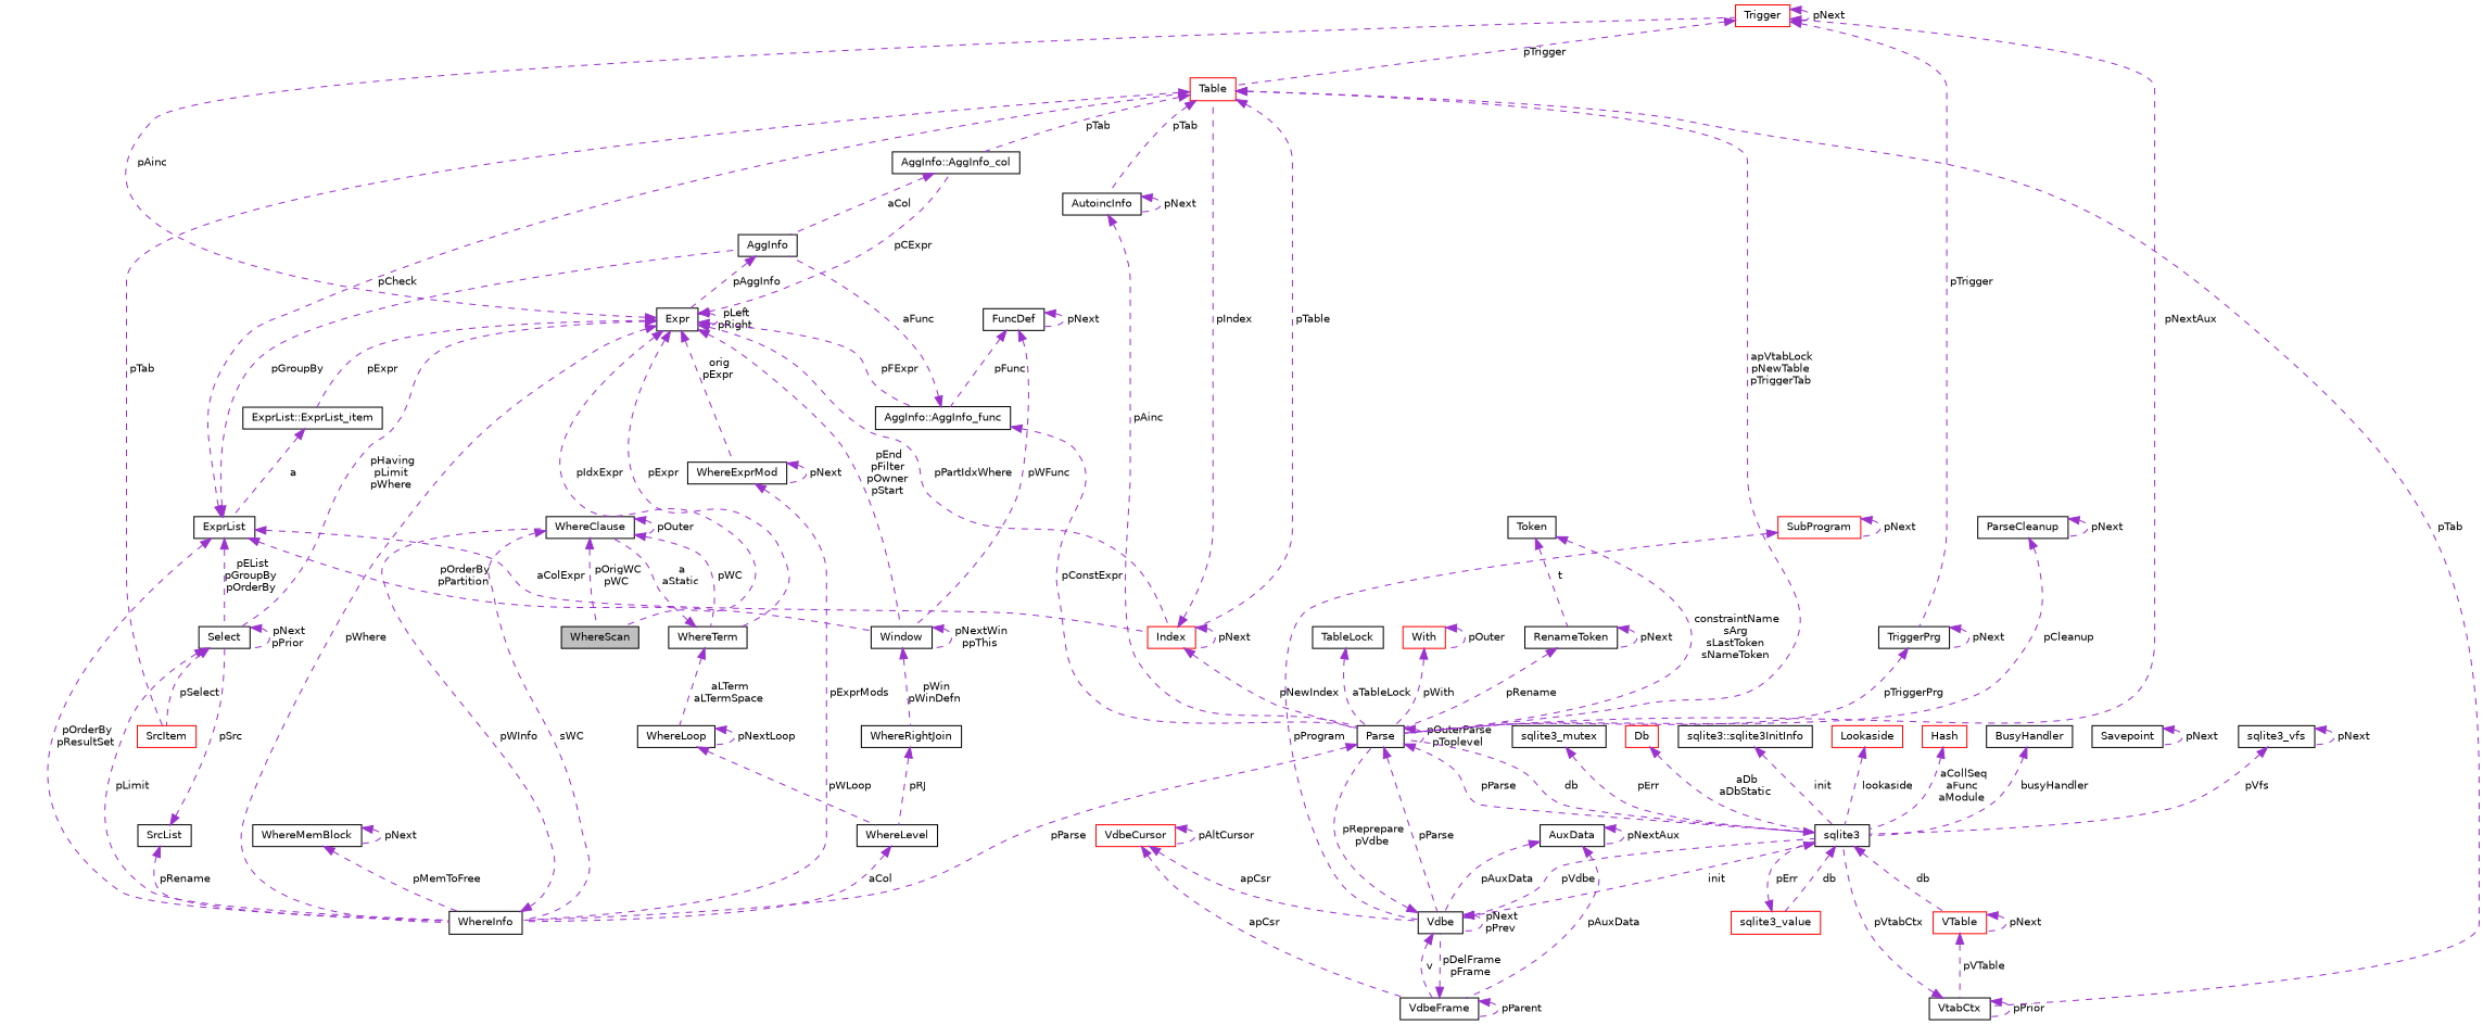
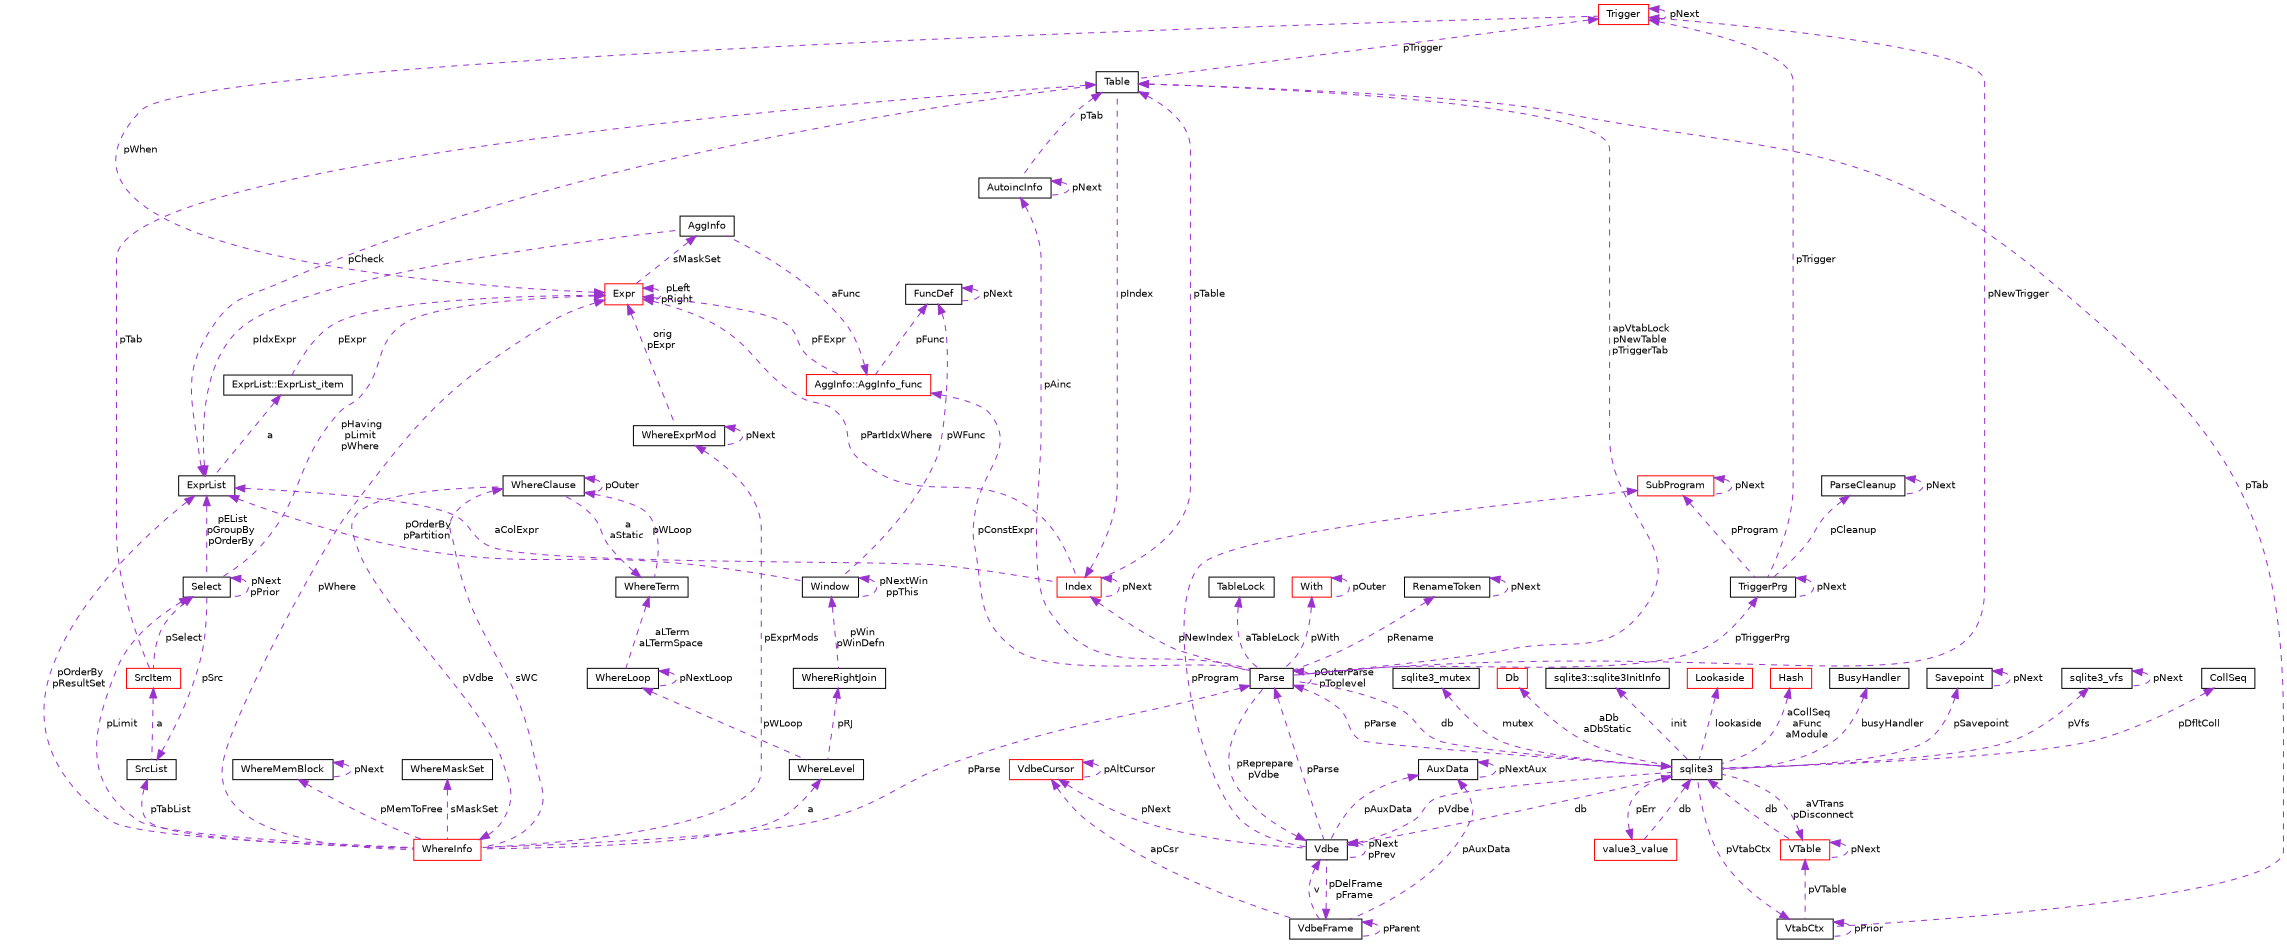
  digraph {
    node [color=black fillcolor=white fontname=Helvetica fontsize=10 shape=record style=filled]
    edge [color=darkorchid3 dir=back fontname=Helvetica fontsize=10 labelfontname=Helvetica labelfontsize=10 style=dashed]
-   n1 [fillcolor=grey75 fontcolor=black height=0.2 label=WhereScan width=0.4]
    n2 [height=0.2 label=WhereClause width=0.4]
-   n3 [height=0.2 label=WhereInfo width=0.4]
+   n3 [color=red height=0.2 label=WhereInfo width=0.4]
    n4 [height=0.2 label=WhereTerm width=0.4]
    n5 [height=0.2 label=WhereLoop width=0.4]
    n6 [height=0.2 label=Parse width=0.4]
    n7 [height=0.2 label=sqlite3 width=0.4]
    n8 [height=0.2 label=Vdbe width=0.4]
-   n9 [color=red height=0.2 label=sqlite3_value width=0.4]
+   n9 [color=red height=0.2 label=value3_value width=0.4]
    n10 [color=red height=0.2 label=VTable width=0.4]
    n11 [height=0.2 label=VdbeFrame width=0.4]
    n12 [height=0.2 label=VtabCtx width=0.4]
    n13 [height=0.2 label=sqlite3_vfs width=0.4]
    n14 [color=red height=0.2 label=VdbeCursor width=0.4]
    n15 [height=0.2 label=AuxData width=0.4]
    n16 [color=red height=0.2 label=SubProgram width=0.4]
    n17 [height=0.2 label=TriggerPrg width=0.4]
+   n18 [height=0.2 label=CollSeq width=0.4]
    n19 [height=0.2 label=sqlite3_mutex width=0.4]
    n20 [color=red height=0.2 label=Db width=0.4]
    n21 [height=0.2 label="sqlite3::sqlite3InitInfo" width=0.4]
    n22 [color=red height=0.2 label=Lookaside width=0.4]
    n23 [color=red height=0.2 label=Hash width=0.4]
-   n24 [color=red height=0.2 label=Table width=0.4]
+   n24 [height=0.2 label=Table width=0.4]
    n25 [color=red height=0.2 label=Index width=0.4]
-   n26 [height=0.2 label="AggInfo::AggInfo_col" width=0.4]
    n27 [height=0.2 label=AutoincInfo width=0.4]
    n28 [color=red height=0.2 label=SrcItem width=0.4]
    n29 [height=0.2 label=AggInfo width=0.4]
    n30 [height=0.2 label=SrcList width=0.4]
-   n31 [height=0.2 label=Expr width=0.4]
+   n31 [color=red height=0.2 label=Expr width=0.4]
    n32 [height=0.2 label="ExprList::ExprList_item" width=0.4]
-   n33 [height=0.2 label="AggInfo::AggInfo_func" width=0.4]
+   n33 [color=red height=0.2 label="AggInfo::AggInfo_func" width=0.4]
    n34 [color=red height=0.2 label=Trigger width=0.4]
    n35 [height=0.2 label=Select width=0.4]
    n36 [height=0.2 label=Window width=0.4]
    n37 [height=0.2 label=WhereExprMod width=0.4]
    n38 [height=0.2 label=ExprList width=0.4]
    n39 [height=0.2 label=WhereRightJoin width=0.4]
    n40 [height=0.2 label=FuncDef width=0.4]
    n41 [height=0.2 label=BusyHandler width=0.4]
    n42 [height=0.2 label=Savepoint width=0.4]
-   n43 [height=0.2 label=Token width=0.4]
    n44 [height=0.2 label=RenameToken width=0.4]
    n45 [height=0.2 label=TableLock width=0.4]
    n46 [height=0.2 label=ParseCleanup width=0.4]
    n47 [color=red height=0.2 label=With width=0.4]
    n48 [height=0.2 label=WhereLevel width=0.4]
    n49 [height=0.2 label=WhereMemBlock width=0.4]
-   n2 -> n1 [label=" pOrigWC\npWC"]
+   n50 [height=0.2 label=WhereMaskSet width=0.4]
    n2 -> n2 [label=" pOuter"]
    n2 -> n3 [label=" sWC"]
-   n2 -> n4 [label=" pWC"]
-   n3 -> n2 [label=" pWInfo"]
+   n2 -> n4 [label=" pWLoop"]
+   n3 -> n2 [label=" pVdbe"]
    n4 -> n2 [label=" a\naStatic"]
    n4 -> n5 [label=" aLTerm\naLTermSpace"]
    n5 -> n5 [label=" pNextLoop"]
    n5 -> n48 [label=" pWLoop"]
    n6 -> n3 [label=" pParse"]
    n6 -> n6 [label=" pOuterParse\npToplevel"]
    n6 -> n7 [label=" pParse"]
    n6 -> n8 [label=" pParse"]
    n7 -> n6 [label=" db"]
-   n7 -> n8 [label=" init"]
+   n7 -> n8 [label=" db"]
    n7 -> n9 [label=" db"]
    n7 -> n10 [label=" db"]
    n8 -> n6 [label=" pReprepare\npVdbe"]
    n8 -> n7 [label=" pVdbe"]
    n8 -> n8 [label=" pNext\npPrev"]
    n8 -> n11 [label=" v"]
    n9 -> n7 [label=" pErr"]
+   n10 -> n7 [label=" aVTrans\npDisconnect"]
    n10 -> n10 [label=" pNext"]
    n10 -> n12 [label=" pVTable"]
    n11 -> n8 [label=" pDelFrame\npFrame"]
    n11 -> n11 [label=" pParent"]
    n12 -> n7 [label=" pVtabCtx"]
    n12 -> n12 [label=" pPrior"]
    n13 -> n7 [label=" pVfs"]
    n13 -> n13 [label=" pNext"]
-   n14 -> n8 [label=" apCsr"]
+   n14 -> n8 [label=" pNext"]
    n14 -> n11 [label=" apCsr"]
    n14 -> n14 [label=" pAltCursor"]
    n15 -> n8 [label=" pAuxData"]
    n15 -> n11 [label=" pAuxData"]
    n15 -> n15 [label=" pNextAux"]
    n16 -> n8 [label=" pProgram"]
    n16 -> n16 [label=" pNext"]
+   n16 -> n17 [label=" pProgram"]
    n17 -> n6 [label=" pTriggerPrg"]
    n17 -> n17 [label=" pNext"]
-   n19 -> n7 [label=" pErr"]
+   n18 -> n7 [label=" pDfltColl"]
+   n19 -> n7 [label=" mutex"]
    n20 -> n7 [label=" aDb\naDbStatic"]
    n21 -> n7 [label=" init"]
    n22 -> n7 [label=" lookaside"]
    n23 -> n7 [label=" aCollSeq\naFunc\naModule"]
    n24 -> n6 [label=" apVtabLock\npNewTable\npTriggerTab"]
    n24 -> n12 [label=" pTab"]
    n24 -> n25 [label=" pTable"]
-   n24 -> n26 [label=" pTab"]
    n24 -> n27 [label=" pTab"]
    n24 -> n28 [label=" pTab"]
    n25 -> n6 [label=" pNewIndex"]
    n25 -> n24 [label=" pIndex"]
    n25 -> n25 [label=" pNext"]
-   n26 -> n29 [label=" aCol"]
    n27 -> n6 [label=" pAinc"]
    n27 -> n27 [label=" pNext"]
-   n29 -> n31 [label=" pAggInfo"]
-   n30 -> n3 [label=" pRename"]
+   n28 -> n30 [label=" a"]
+   n29 -> n31 [label=" sMaskSet"]
+   n30 -> n3 [label=" pTabList"]
    n30 -> n35 [label=" pSrc"]
-   n31 -> n1 [label=" pIdxExpr"]
    n31 -> n3 [label=" pWhere"]
-   n31 -> n4 [label=" pExpr"]
    n31 -> n25 [label=" pPartIdxWhere"]
-   n31 -> n26 [label=" pCExpr"]
    n31 -> n31 [label=" pLeft\npRight"]
    n31 -> n32 [label=" pExpr"]
    n31 -> n33 [label=" pFExpr"]
-   n31 -> n34 [label=" pAinc"]
+   n31 -> n34 [label=" pWhen"]
    n31 -> n35 [label=" pHaving\npLimit\npWhere"]
-   n31 -> n36 [label=" pEnd\npFilter\npOwner\npStart"]
    n31 -> n37 [label=" orig\npExpr"]
    n32 -> n38 [label=" a"]
    n33 -> n6 [label=" pConstExpr"]
    n33 -> n29 [label=" aFunc"]
-   n34 -> n6 [label=" pNextAux"]
+   n34 -> n6 [label=" pNewTrigger"]
    n34 -> n17 [label=" pTrigger"]
    n34 -> n24 [label=" pTrigger"]
    n34 -> n34 [label=" pNext"]
    n35 -> n3 [label=" pLimit"]
    n35 -> n28 [label=" pSelect"]
    n35 -> n35 [label=" pNext\npPrior"]
    n36 -> n36 [label=" pNextWin\nppThis"]
    n36 -> n39 [label=" pWin\npWinDefn"]
    n37 -> n3 [label=" pExprMods"]
    n37 -> n37 [label=" pNext"]
    n38 -> n3 [label=" pOrderBy\npResultSet"]
    n38 -> n24 [label=" pCheck"]
    n38 -> n25 [label=" aColExpr"]
-   n38 -> n29 [label=" pGroupBy"]
+   n38 -> n29 [label=" pIdxExpr"]
    n38 -> n35 [label=" pEList\npGroupBy\npOrderBy"]
    n38 -> n36 [label=" pOrderBy\npPartition"]
    n39 -> n48 [label=" pRJ"]
    n40 -> n33 [label=" pFunc"]
    n40 -> n36 [label=" pWFunc"]
    n40 -> n40 [label=" pNext"]
    n41 -> n7 [label=" busyHandler"]
+   n42 -> n7 [label=" pSavepoint"]
    n42 -> n42 [label=" pNext"]
-   n43 -> n6 [label=" constraintName\nsArg\nsLastToken\nsNameToken"]
-   n43 -> n44 [label=" t"]
    n44 -> n6 [label=" pRename"]
    n44 -> n44 [label=" pNext"]
    n45 -> n6 [label=" aTableLock"]
-   n46 -> n6 [label=" pCleanup"]
+   n46 -> n17 [label=" pCleanup"]
    n46 -> n46 [label=" pNext"]
    n47 -> n6 [label=" pWith"]
    n47 -> n47 [label=" pOuter"]
-   n48 -> n3 [label=" aCol"]
+   n48 -> n3 [label=" a"]
    n49 -> n3 [label=" pMemToFree"]
    n49 -> n49 [label=" pNext"]
+   n50 -> n3 [label=" sMaskSet"]
  }
